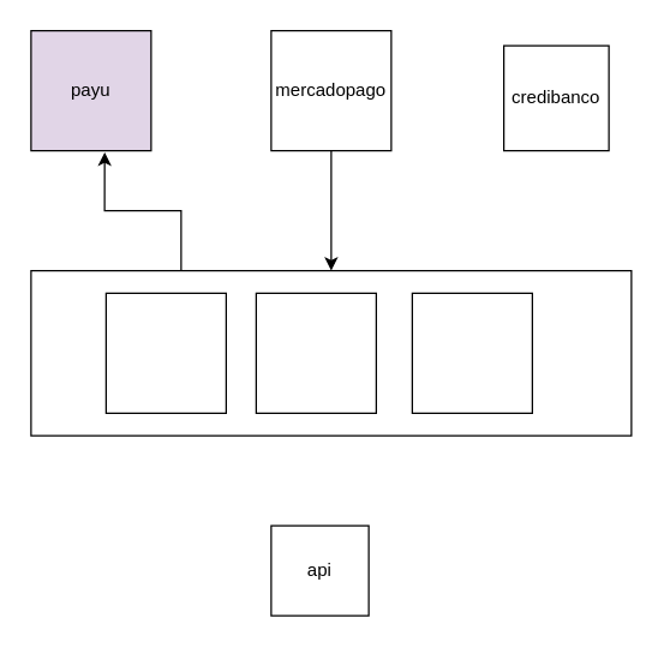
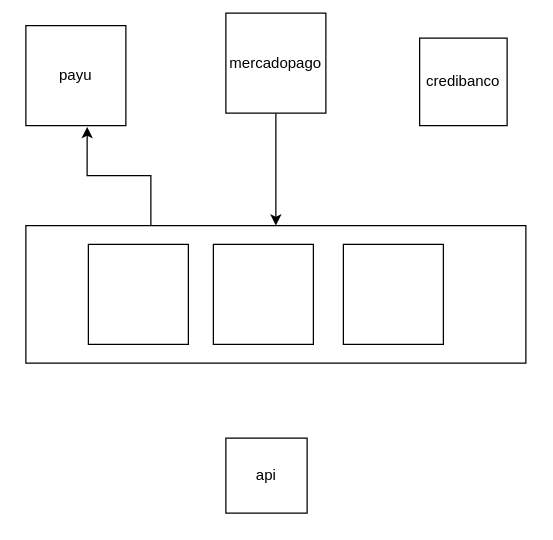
  <mxCell id="0" />
  <mxCell id="1" parent="0" />
  <mxCell id="2" value="api" style="whiteSpace=wrap;html=1;aspect=fixed;" vertex="1" parent="1"><mxGeometry x="180" y="350" width="65" height="60" as="geometry" /></mxCell>
- <mxCell id="3" value="payu" style="whiteSpace=wrap;html=1;aspect=fixed;fillColor=#e1d5e7;" vertex="1" parent="1"><mxGeometry x="20" y="20" width="80" height="80" as="geometry" /></mxCell>
+ <mxCell id="3" value="payu" style="whiteSpace=wrap;html=1;aspect=fixed;" vertex="1" parent="1"><mxGeometry x="20" y="20" width="80" height="80" as="geometry" /></mxCell>
  <mxCell id="4" style="edgeStyle=orthogonalEdgeStyle;rounded=0;orthogonalLoop=1;jettySize=auto;html=1;entryX=0.5;entryY=0;entryDx=0;entryDy=0;" edge="1" parent="1" source="5" target="8"><mxGeometry relative="1" as="geometry" /></mxCell>
- <mxCell id="5" value="mercadopago" style="whiteSpace=wrap;html=1;aspect=fixed;" vertex="1" parent="1"><mxGeometry x="180" y="20" width="80" height="80" as="geometry" /></mxCell>
+ <mxCell id="5" value="mercadopago" style="whiteSpace=wrap;html=1;aspect=fixed;" vertex="1" parent="1"><mxGeometry x="180" y="10" width="80" height="80" as="geometry" /></mxCell>
  <mxCell id="6" value="credibanco" style="whiteSpace=wrap;html=1;aspect=fixed;" vertex="1" parent="1"><mxGeometry x="335" y="30" width="70" height="70" as="geometry" /></mxCell>
  <mxCell id="7" style="edgeStyle=orthogonalEdgeStyle;rounded=0;orthogonalLoop=1;jettySize=auto;html=1;exitX=0.25;exitY=0;exitDx=0;exitDy=0;entryX=0.613;entryY=1.013;entryDx=0;entryDy=0;entryPerimeter=0;" edge="1" parent="1" source="8" target="3"><mxGeometry relative="1" as="geometry" /></mxCell>
  <mxCell id="8" value="" style="rounded=0;whiteSpace=wrap;html=1;" vertex="1" parent="1"><mxGeometry x="20" y="180" width="400" height="110" as="geometry" /></mxCell>
  <mxCell id="9" value="" style="whiteSpace=wrap;html=1;aspect=fixed;" vertex="1" parent="1"><mxGeometry x="274" y="195" width="80" height="80" as="geometry" /></mxCell>
  <mxCell id="10" value="" style="whiteSpace=wrap;html=1;aspect=fixed;" vertex="1" parent="1"><mxGeometry x="70" y="195" width="80" height="80" as="geometry" /></mxCell>
  <mxCell id="11" value="" style="whiteSpace=wrap;html=1;aspect=fixed;" vertex="1" parent="1"><mxGeometry x="170" y="195" width="80" height="80" as="geometry" /></mxCell>
